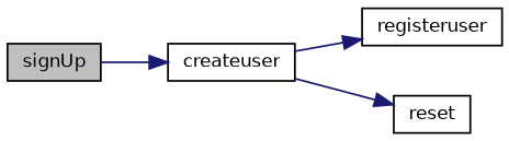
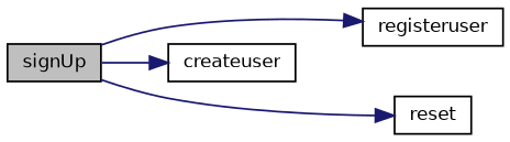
  digraph {
    rankdir=LR
    node [color=black fillcolor=white fontname=Helvetica fontsize=10 shape=record style=filled]
    edge [color=midnightblue fontname=Helvetica fontsize=10 labelfontname=Helvetica labelfontsize=10 style=solid]
    n1 [fillcolor=grey75 fontcolor=black height=0.2 label=signUp width=0.4]
    n2 [height=0.2 label=createuser width=0.4]
    n3 [height=0.2 label=registeruser width=0.4]
    n4 [height=0.2 label=reset width=0.4]
    n1 -> n2
-   n2 -> n3
-   n2 -> n4
+   n1 -> n3
+   n1 -> n4
  }
